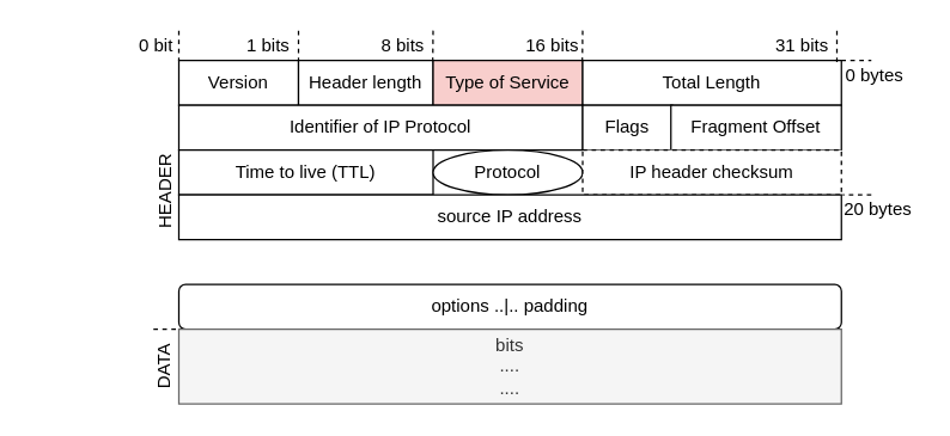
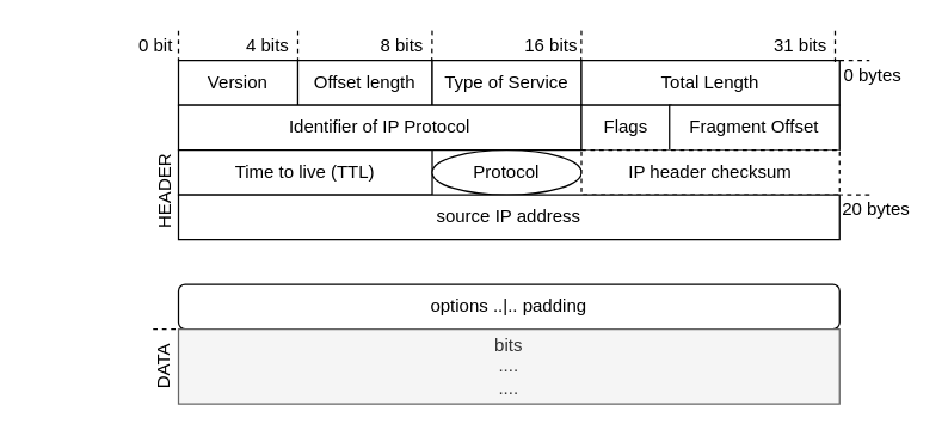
  <mxCell id="0" />
  <mxCell id="1" parent="0" />
  <mxCell id="2" value="Version" style="rounded=0;whiteSpace=wrap;html=1;" vertex="1" parent="1"><mxGeometry x="119" y="40" width="80" height="30" as="geometry" /></mxCell>
- <mxCell id="3" value="Header length" style="rounded=0;whiteSpace=wrap;html=1;" vertex="1" parent="1"><mxGeometry x="199" y="40" width="90" height="30" as="geometry" /></mxCell>
- <mxCell id="4" value="Type of Service" style="rounded=0;whiteSpace=wrap;html=1;fillColor=#f8cecc;" vertex="1" parent="1"><mxGeometry x="289" y="40" width="100" height="30" as="geometry" /></mxCell>
+ <mxCell id="3" value="Offset length" style="rounded=0;whiteSpace=wrap;html=1;" vertex="1" parent="1"><mxGeometry x="199" y="40" width="90" height="30" as="geometry" /></mxCell>
+ <mxCell id="4" value="Type of Service" style="rounded=0;whiteSpace=wrap;html=1;" vertex="1" parent="1"><mxGeometry x="289" y="40" width="100" height="30" as="geometry" /></mxCell>
  <mxCell id="5" value="Total Length" style="rounded=0;whiteSpace=wrap;html=1;" vertex="1" parent="1"><mxGeometry x="389" y="40" width="173" height="30" as="geometry" /></mxCell>
  <mxCell id="6" value="Identifier of IP Protocol" style="rounded=0;whiteSpace=wrap;html=1;" vertex="1" parent="1"><mxGeometry x="119" y="70" width="270" height="30" as="geometry" /></mxCell>
  <mxCell id="7" value="Flags" style="rounded=0;whiteSpace=wrap;html=1;" vertex="1" parent="1"><mxGeometry x="389" y="70" width="60" height="30" as="geometry" /></mxCell>
  <mxCell id="8" value="Fragment Offset" style="rounded=0;whiteSpace=wrap;html=1;" vertex="1" parent="1"><mxGeometry x="448" y="70" width="114" height="30" as="geometry" /></mxCell>
  <mxCell id="9" value="Time to live (TTL)" style="rounded=0;whiteSpace=wrap;html=1;" vertex="1" parent="1"><mxGeometry x="119" y="100" width="170" height="30" as="geometry" /></mxCell>
  <mxCell id="10" value="Protocol" style="ellipse;whiteSpace=wrap;html=1;" vertex="1" parent="1"><mxGeometry x="289" y="100" width="100" height="30" as="geometry" /></mxCell>
  <mxCell id="11" value="IP header checksum" style="rounded=0;whiteSpace=wrap;html=1;dashed=1;" vertex="1" parent="1"><mxGeometry x="389" y="100" width="173" height="30" as="geometry" /></mxCell>
  <mxCell id="12" value="source IP address" style="rounded=0;whiteSpace=wrap;html=1;" vertex="1" parent="1"><mxGeometry x="119" y="130" width="443" height="30" as="geometry" /></mxCell>
  <mxCell id="13" value="options ..|.. padding" style="whiteSpace=wrap;html=1;rounded=1;" vertex="1" parent="1"><mxGeometry x="119" y="190" width="443" height="30" as="geometry" /></mxCell>
  <mxCell id="14" value="bits&lt;br&gt;....&lt;br&gt;...." style="rounded=0;whiteSpace=wrap;html=1;fillColor=#f5f5f5;strokeColor=#666666;fontColor=#333333;" vertex="1" parent="1"><mxGeometry x="119" y="220" width="443" height="50" as="geometry" /></mxCell>
- <mxCell id="15" value="1 bits" style="text;html=1;strokeColor=none;fillColor=none;align=center;verticalAlign=middle;whiteSpace=wrap;rounded=0;" vertex="1" parent="1"><mxGeometry x="159" y="20" width="40" height="20" as="geometry" /></mxCell>
+ <mxCell id="15" value="4 bits" style="text;html=1;strokeColor=none;fillColor=none;align=center;verticalAlign=middle;whiteSpace=wrap;rounded=0;" vertex="1" parent="1"><mxGeometry x="159" y="20" width="40" height="20" as="geometry" /></mxCell>
  <mxCell id="16" value="0 bit" style="text;html=1;strokeColor=none;fillColor=none;align=center;verticalAlign=middle;whiteSpace=wrap;rounded=0;" vertex="1" parent="1"><mxGeometry x="89" y="20" width="30" height="20" as="geometry" /></mxCell>
  <mxCell id="17" value="8 bits" style="text;html=1;strokeColor=none;fillColor=none;align=center;verticalAlign=middle;whiteSpace=wrap;rounded=0;" vertex="1" parent="1"><mxGeometry x="249" y="20" width="40" height="20" as="geometry" /></mxCell>
  <mxCell id="18" value="16 bits" style="text;html=1;strokeColor=none;fillColor=none;align=center;verticalAlign=middle;whiteSpace=wrap;rounded=0;" vertex="1" parent="1"><mxGeometry x="349" y="20" width="40" height="20" as="geometry" /></mxCell>
  <mxCell id="19" value="31 bits" style="text;html=1;strokeColor=none;fillColor=none;align=center;verticalAlign=middle;whiteSpace=wrap;rounded=0;" vertex="1" parent="1"><mxGeometry x="516" y="20" width="40" height="20" as="geometry" /></mxCell>
  <mxCell id="20" value="0 bytes" style="text;html=1;strokeColor=none;fillColor=none;align=left;verticalAlign=middle;whiteSpace=wrap;rounded=0;" vertex="1" parent="1"><mxGeometry x="563" y="40" width="50" height="20" as="geometry" /></mxCell>
  <mxCell id="21" value="20 bytes" style="text;html=1;strokeColor=none;fillColor=none;align=left;verticalAlign=middle;whiteSpace=wrap;rounded=0;" vertex="1" parent="1"><mxGeometry x="562" y="130" width="50" height="20" as="geometry" /></mxCell>
  <mxCell id="22" value="HEADER" style="text;html=1;strokeColor=none;fillColor=none;align=center;verticalAlign=middle;whiteSpace=wrap;rounded=0;rotation=-90;" vertex="1" parent="1"><mxGeometry x="20.25" y="117.63" width="178.75" height="20" as="geometry" /></mxCell>
  <mxCell id="23" value="DATA" style="text;html=1;strokeColor=none;fillColor=none;align=center;verticalAlign=middle;whiteSpace=wrap;rounded=0;rotation=-90;" vertex="1" parent="1"><mxGeometry x="89" y="235" width="41.18" height="20" as="geometry" /></mxCell>
  <mxCell id="24" value="" style="endArrow=none;dashed=1;html=1;entryX=0;entryY=0;entryDx=0;entryDy=0;" edge="1" parent="1" target="14"><mxGeometry width="50" height="50" relative="1" as="geometry"><mxPoint x="102" y="220" as="sourcePoint" /><mxPoint x="162" y="290" as="targetPoint" /></mxGeometry></mxCell>
  <mxCell id="25" value="" style="endArrow=none;dashed=1;html=1;entryX=0;entryY=0;entryDx=0;entryDy=0;" edge="1" parent="1" target="2"><mxGeometry width="50" height="50" relative="1" as="geometry"><mxPoint x="119" y="20" as="sourcePoint" /><mxPoint x="129" y="230" as="targetPoint" /></mxGeometry></mxCell>
  <mxCell id="26" value="" style="endArrow=none;dashed=1;html=1;entryX=0;entryY=0;entryDx=0;entryDy=0;" edge="1" parent="1"><mxGeometry width="50" height="50" relative="1" as="geometry"><mxPoint x="199" y="20" as="sourcePoint" /><mxPoint x="199" y="40" as="targetPoint" /></mxGeometry></mxCell>
  <mxCell id="27" value="" style="endArrow=none;dashed=1;html=1;entryX=0;entryY=0;entryDx=0;entryDy=0;" edge="1" parent="1"><mxGeometry width="50" height="50" relative="1" as="geometry"><mxPoint x="289" y="20" as="sourcePoint" /><mxPoint x="288.77" y="40" as="targetPoint" /></mxGeometry></mxCell>
  <mxCell id="28" value="" style="endArrow=none;dashed=1;html=1;entryX=0;entryY=0;entryDx=0;entryDy=0;" edge="1" parent="1"><mxGeometry width="50" height="50" relative="1" as="geometry"><mxPoint x="389" y="20" as="sourcePoint" /><mxPoint x="388.77" y="40" as="targetPoint" /></mxGeometry></mxCell>
  <mxCell id="29" value="" style="endArrow=none;dashed=1;html=1;entryX=0;entryY=0;entryDx=0;entryDy=0;" edge="1" parent="1"><mxGeometry width="50" height="50" relative="1" as="geometry"><mxPoint x="559" y="20" as="sourcePoint" /><mxPoint x="559" y="42" as="targetPoint" /></mxGeometry></mxCell>
  <mxCell id="30" value="" style="endArrow=none;dashed=1;html=1;entryX=1.002;entryY=0;entryDx=0;entryDy=0;entryPerimeter=0;" edge="1" parent="1" target="12"><mxGeometry width="50" height="50" relative="1" as="geometry"><mxPoint x="582" y="130" as="sourcePoint" /><mxPoint x="582" y="120" as="targetPoint" /></mxGeometry></mxCell>
  <mxCell id="31" value="" style="endArrow=none;dashed=1;html=1;" edge="1" parent="1"><mxGeometry width="50" height="50" relative="1" as="geometry"><mxPoint x="562" y="40" as="sourcePoint" /><mxPoint x="582" y="40" as="targetPoint" /></mxGeometry></mxCell>
